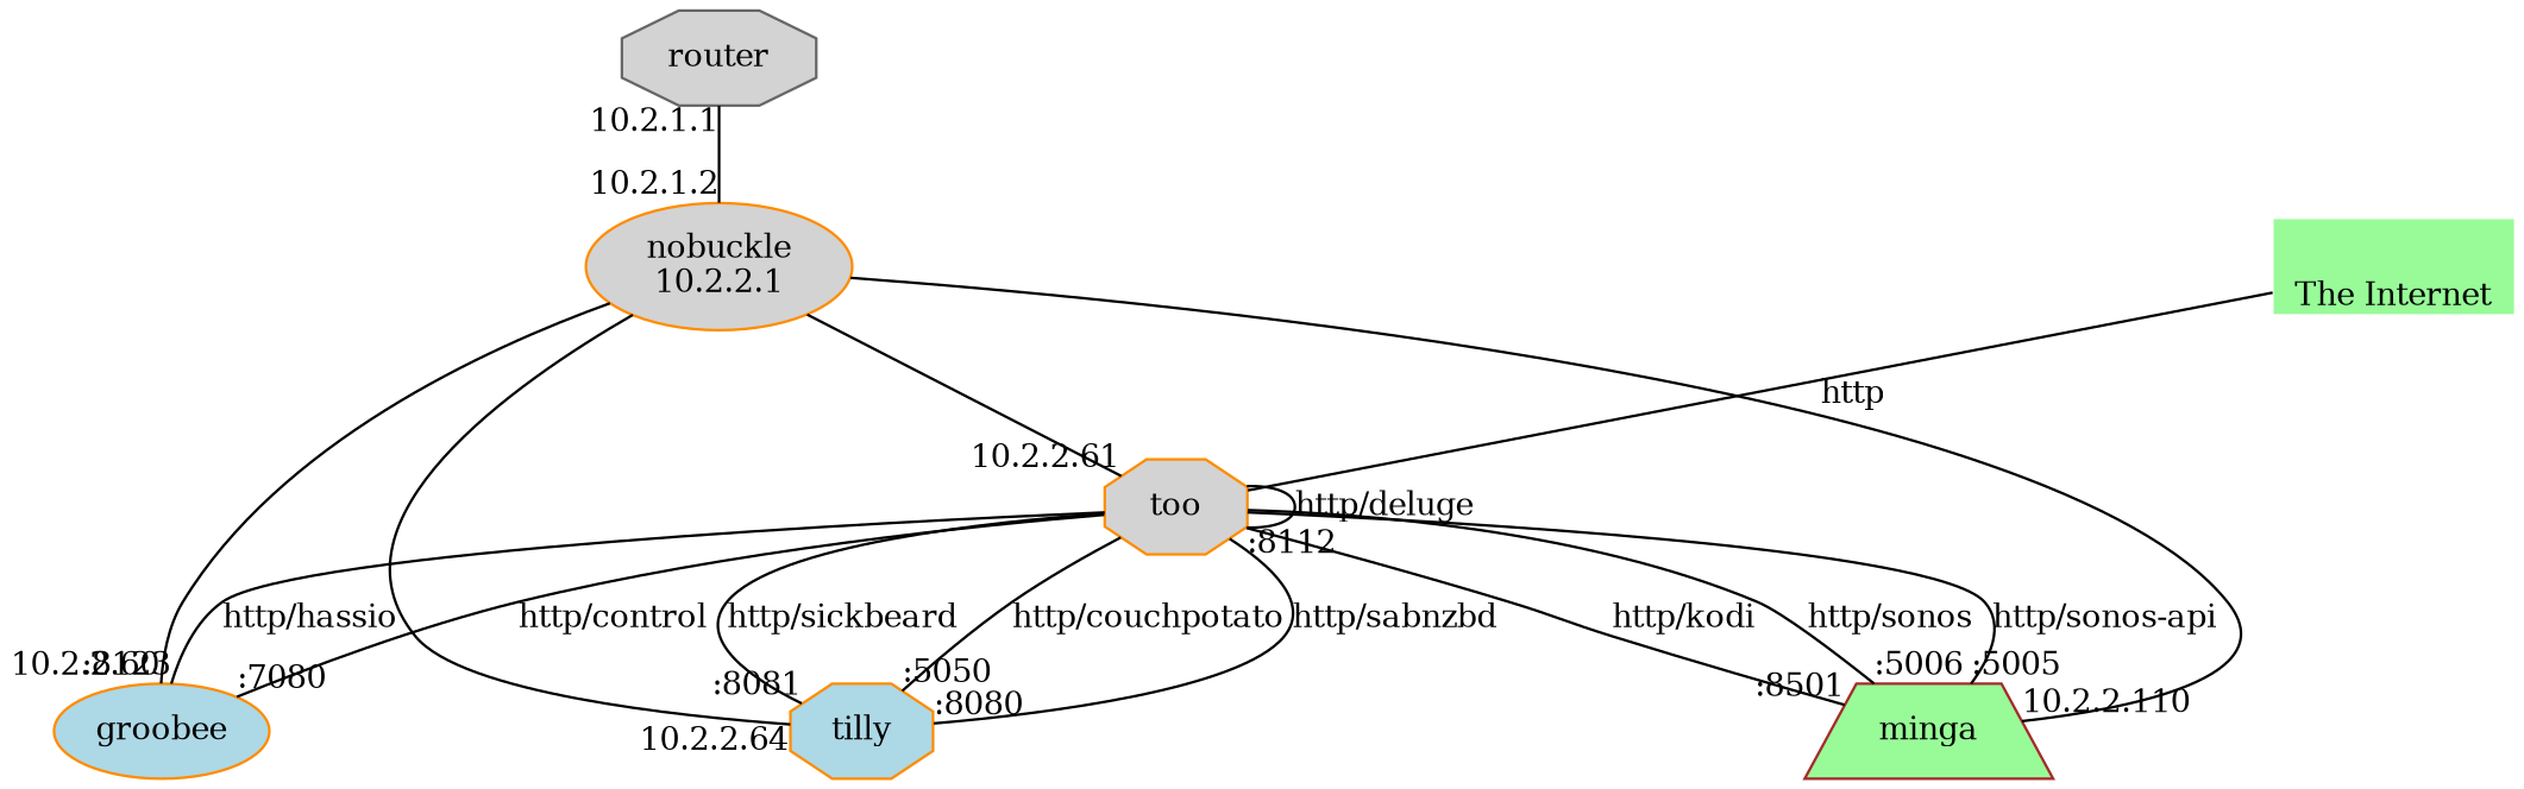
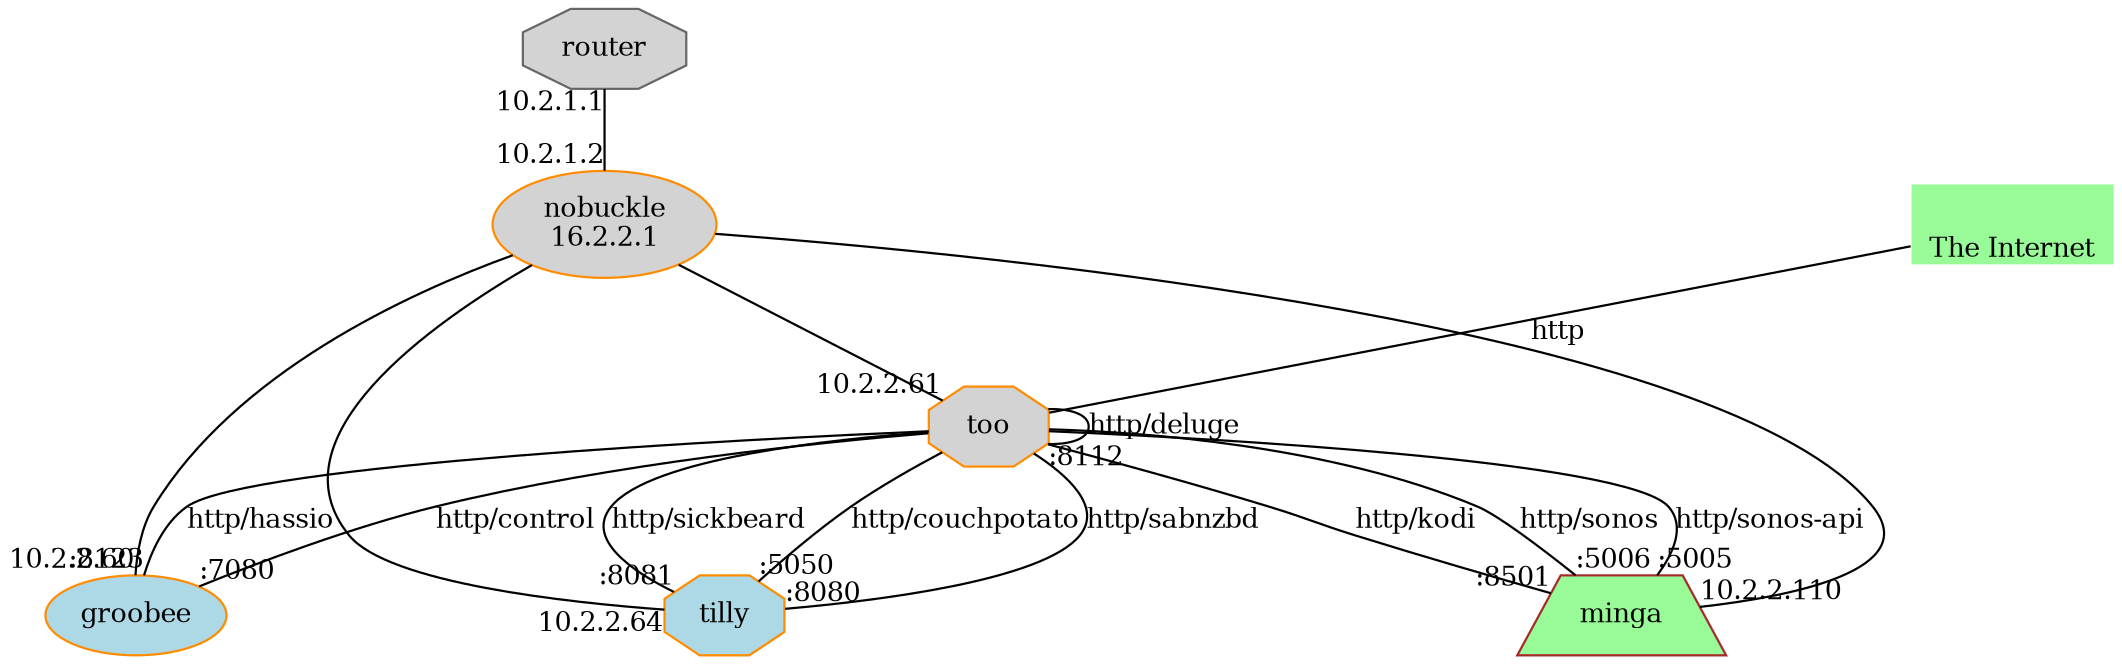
  graph {
    node [color=darkorange fillcolor=lightgrey fontsize=12 shape=octagon style=filled machinetype=server]
    edge [fontsize=12 linetype=service]
    n1 [color=brown fillcolor=palegreen label="The Internet" labelloc=b shape=none machinetype=""]
    too
    n3 [color=gray40 label=router machinetype=network]
-   n4 [label="nobuckle\n10.2.2.1" machinetype=network shape=ellipse]
+   n4 [label="nobuckle\n16.2.2.1" machinetype=network shape=ellipse]
    groobee [fillcolor=lightblue shape=ellipse]
    tilly [fillcolor=lightblue]
    minga [color=brown fillcolor=palegreen shape=trapezium]
    n1 -- too [label=http]
    too -- too [headlabel=":8112" label="http/deluge"]
    too -- groobee [headlabel=":7080" label="http/control"]
    too -- groobee [headlabel=":8123" label="http/hassio"]
    too -- tilly [headlabel=":5050" label="http/couchpotato"]
    too -- tilly [headlabel=":8080" label="http/sabnzbd"]
    too -- tilly [headlabel=":8081" label="http/sickbeard"]
    too -- minga [headlabel=":8501" label="http/kodi"]
    too -- minga [headlabel=":5006" label="http/sonos"]
    too -- minga [headlabel=":5005" label="http/sonos-api"]
    n3 -- n4 [headlabel="10.2.1.2" linetype=wired taillabel="10.2.1.1"]
    n4 -- too [headlabel="10.2.2.61" linetype=wired]
    n4 -- groobee [headlabel="10.2.2.60" linetype=wired]
    n4 -- tilly [headlabel="10.2.2.64" linetype=wired]
    n4 -- minga [headlabel="10.2.2.110" linetype=wired]
  }
